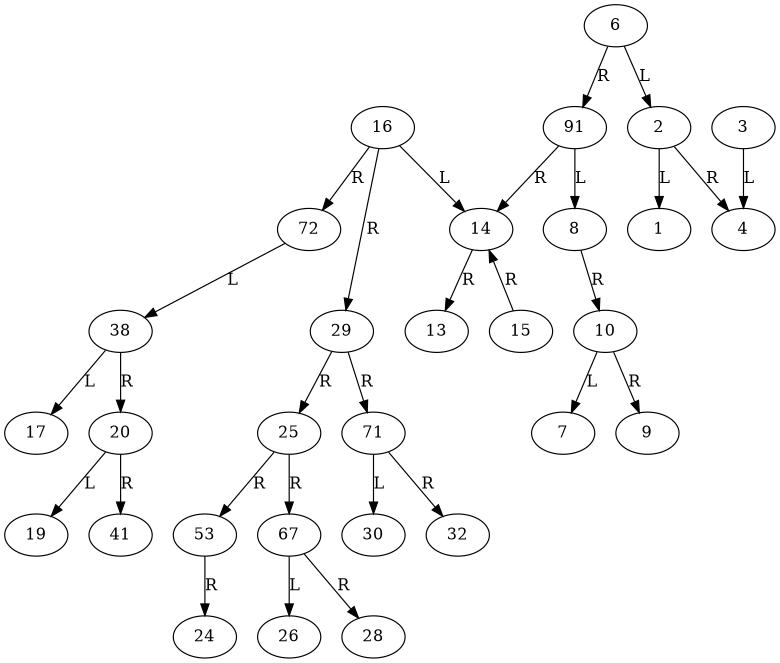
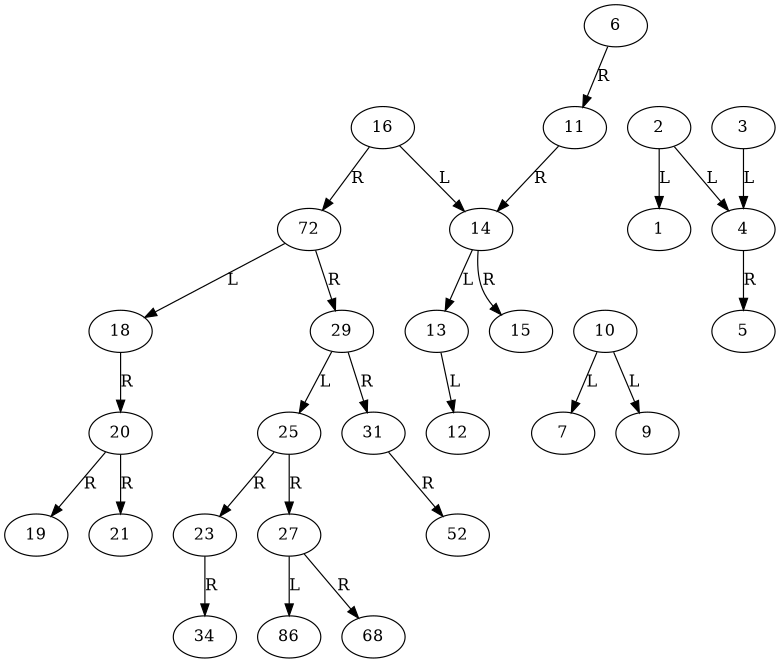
  digraph {
    n1 [label=72]
    16
    14
    6
    2
-   11 [label=91]
-   18 [label=38]
+   11
+   18
    29
    1
    4
-   8
-   17
    20
    25
-   31 [label=71]
+   31
+   5
    10
    13
    15
    3
    7
    9
+   12
    19
-   21 [label=41]
-   23 [label=53]
-   27 [label=67]
-   30
-   32
-   24
-   26
-   28
+   21
+   23
+   27
+   32 [label=52]
+   24 [label=34]
+   26 [label=86]
+   28 [label=68]
    n1 -> 18 [label=L]
-   16 -> 29 [label=R]
+   n1 -> 29 [label=R]
    16 -> n1 [label=R]
    16 -> 14 [label=L]
-   14 -> 13 [label=R]
-   15 -> 14 [label=R]
-   6 -> 2 [label=L]
+   14 -> 13 [label=L]
+   14 -> 15 [label=R]
    6 -> 11 [label=R]
    2 -> 1 [label=L]
-   2 -> 4 [label=R]
+   2 -> 4 [label=L]
    11 -> 14 [label=R]
-   11 -> 8 [label=L]
-   18 -> 17 [label=L]
    18 -> 20 [label=R]
-   29 -> 25 [label=R]
+   29 -> 25 [label=L]
    29 -> 31 [label=R]
-   8 -> 10 [label=R]
-   20 -> 19 [label=L]
+   4 -> 5 [label=R]
+   20 -> 19 [label=R]
    20 -> 21 [label=R]
    25 -> 23 [label=R]
    25 -> 27 [label=R]
-   31 -> 30 [label=L]
    31 -> 32 [label=R]
    10 -> 7 [label=L]
-   10 -> 9 [label=R]
+   10 -> 9 [label=L]
+   13 -> 12 [label=L]
    3 -> 4 [label=L]
    23 -> 24 [label=R]
    27 -> 26 [label=L]
    27 -> 28 [label=R]
  }
